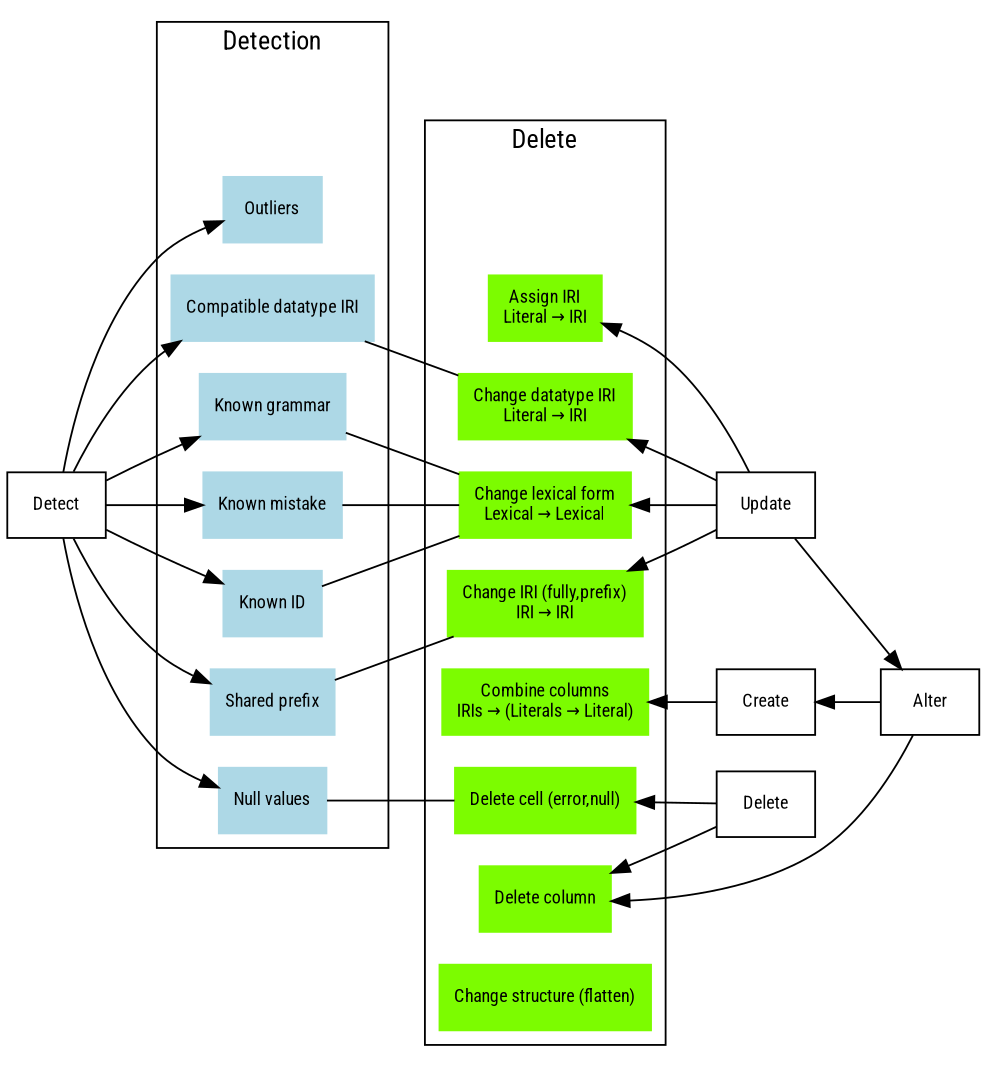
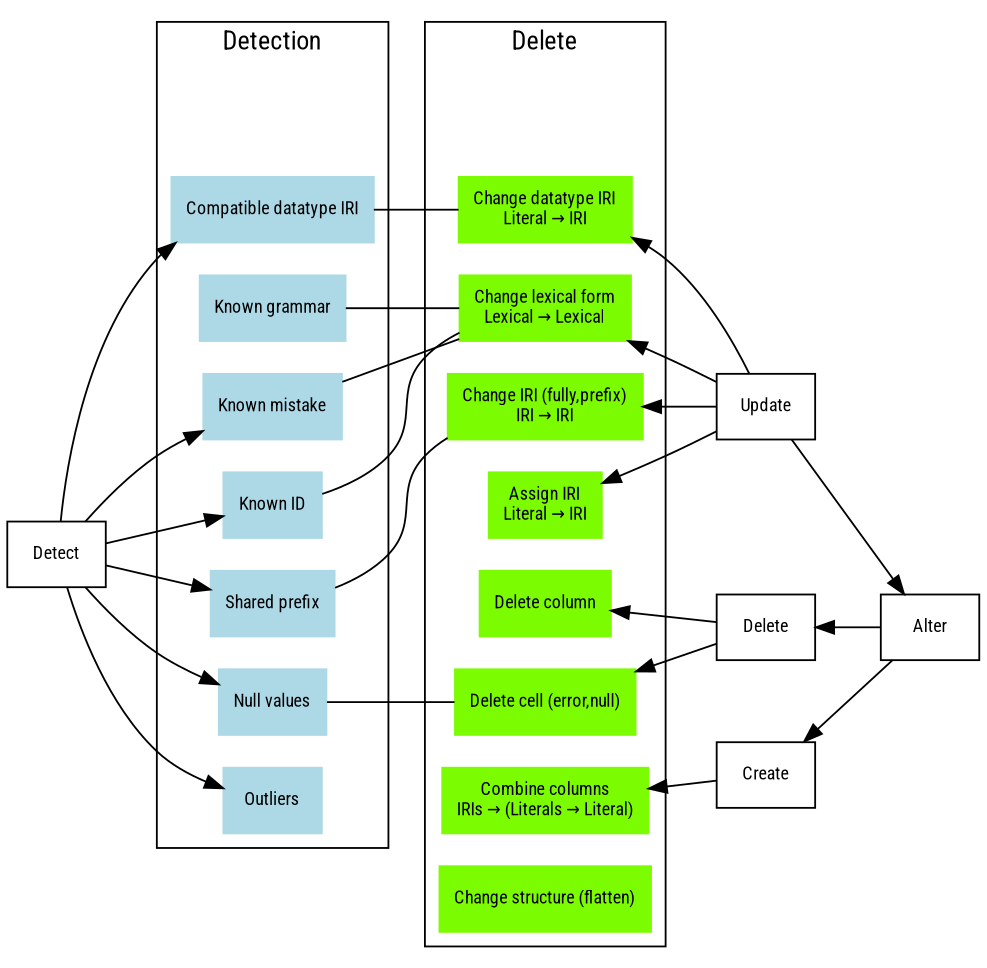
  digraph {
    fontname="Roboto Condensed"
    rankdir=LR
    node [fontname="Roboto Condensed" fontsize=10.0 shape=rect style=filled]
    edge [fontname="Roboto Condensed" dir=back]
    r1 [style=invisible]
    n2 [label=<Detect> style=""]
    r4 [style=invisible]
    n4 [label=<Create> style=""]
    n5 [label=<Update> style=""]
    n6 [label=<Delete> style=""]
    r5 [style=invisible]
    n8 [label=<Alter> style=""]
    r2 [style=invisible]
    r3 [style=invisible]
    n11 [color=lightblue label=<Compatible datatype IRI>]
    n12 [color=lightblue label=<Known grammar>]
    n13 [color=lightblue label=<Known mistake>]
    n14 [color=lightblue label=<Known ID>]
    n15 [color=lightblue label=<Shared prefix>]
    n16 [color=lightblue label=<Null values>]
    n17 [color=lightblue label=<Outliers>]
    n18 [color=lawngreen label=<Change datatype IRI<BR/>Literal → IRI>]
    n19 [color=lawngreen label=<Change lexical form<BR/>Lexical → Lexical>]
    n20 [color=lawngreen label=<Assign IRI<BR/>Literal → IRI>]
    n21 [color=lawngreen label=<Change IRI (fully,prefix)<BR/>IRI → IRI>]
    n22 [color=lawngreen label=<Delete cell (error,null)>]
    n23 [color=lawngreen label=<Combine columns<BR/>IRIs → (Literals → Literal)>]
    n24 [color=lawngreen label=<Delete column>]
    n25 [color=lawngreen label=<Change structure (flatten)>]
    subgraph sub_1 {
      rank=same
      r1
      n2
    }
    subgraph sub_2 {
      rank=same
      r4
      n4
      n5
      n6
    }
    subgraph sub_3 {
      rank=same
      r5
      n8
    }
    subgraph sub_4 {
      r1
      r4
      r5
      r2
      r3
    }
    subgraph sub_5 {
      n2
      n11
      n12
      n13
      n14
      n15
      n16
      n17
    }
    subgraph sub_6 {
      n11
      n12
      n13
      n14
      n15
      n16
      n17
      n18
      n19
      n20
      n21
      n22
    }
    subgraph sub_7 {
      n4
      n5
      n6
      n8
      n18
      n19
      n20
      n21
      n22
      n23
      n24
    }
    subgraph cluster_8 {
      label=Detection
      rank=same
      r2
      n11
      n12
      n13
      n14
      n15
      n16
      n17
    }
    subgraph cluster_9 {
      label=Delete
      rank=same
      r3
      n18
      n19
      n20
      n21
      n22
      n23
      n24
      n25
    }
    r1 -> r2 [arrowhead=none style=invisible dir=""]
    n2 -> n11 [dir=forward]
-   n2 -> n12 [dir=forward]
    n2 -> n13 [dir=forward]
    n2 -> n14 [dir=forward]
    n2 -> n15 [dir=forward]
    n2 -> n16 [dir=forward]
    n2 -> n17 [dir=forward]
    r4 -> r5 [arrowhead=none style=invisible dir=""]
    n4 -> n8
-   n24 -> n8
+   n6 -> n8
    n8 -> n5
    r2 -> r3 [arrowhead=none style=invisible dir=""]
    r3 -> r4 [arrowhead=none style=invisible dir=""]
    n11 -> n18 [dir=none]
    n12 -> n19 [dir=none]
    n13 -> n19 [dir=none]
    n14 -> n19 [dir=none]
    n15 -> n21 [dir=none]
    n16 -> n22 [dir=none]
    n18 -> n5
    n19 -> n5
    n20 -> n5
    n21 -> n5
    n22 -> n6
    n23 -> n4
    n24 -> n6
  }
